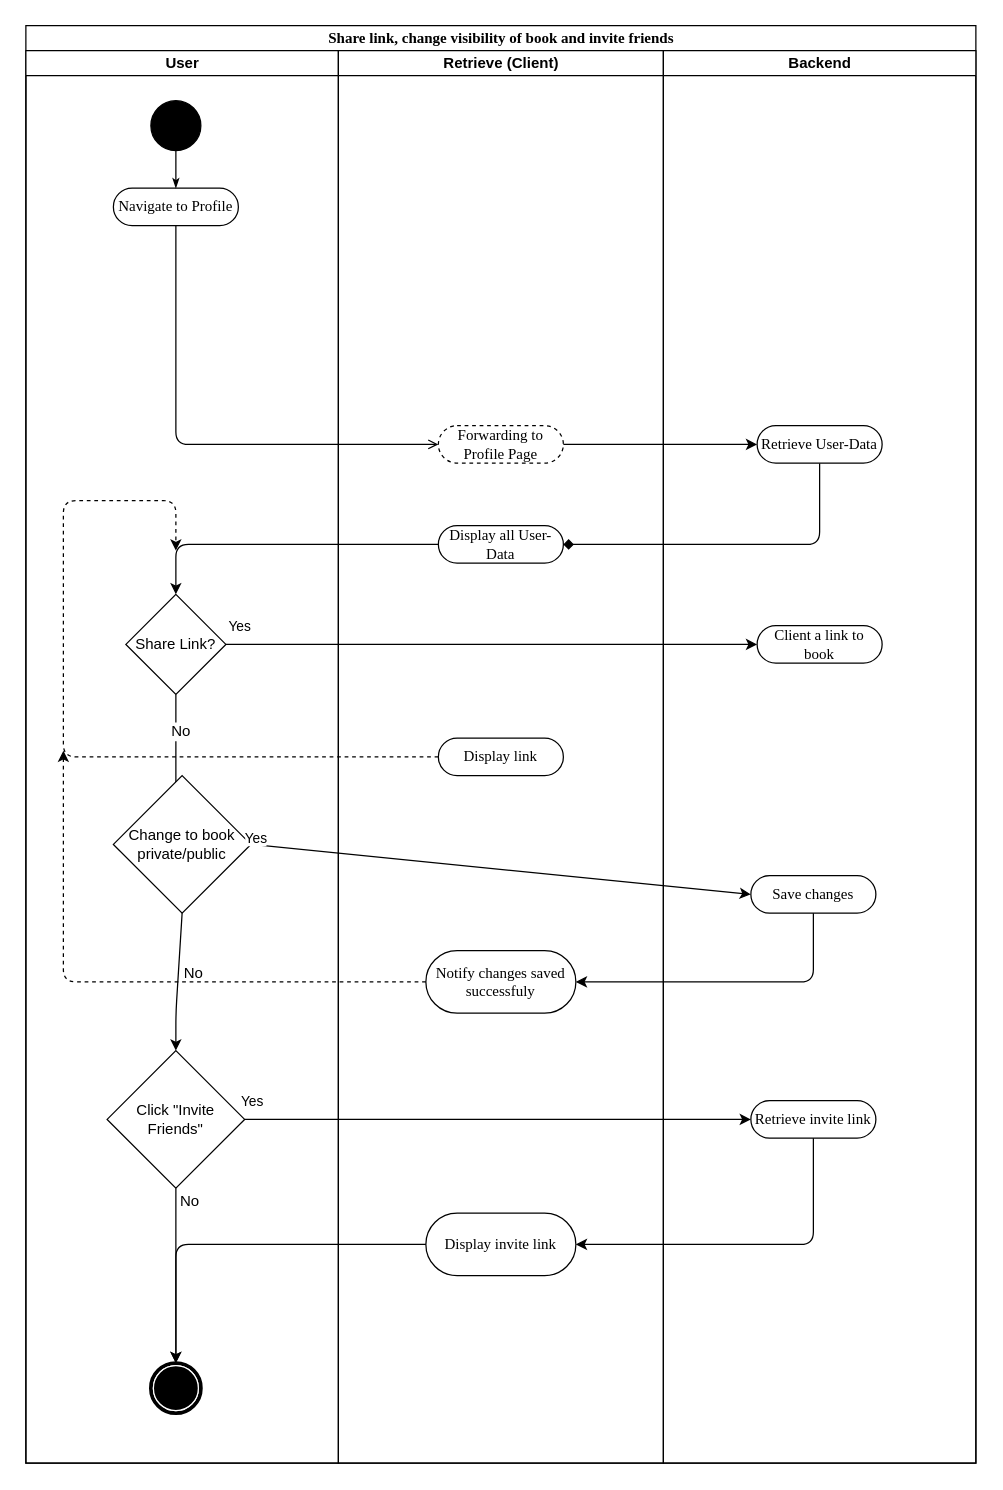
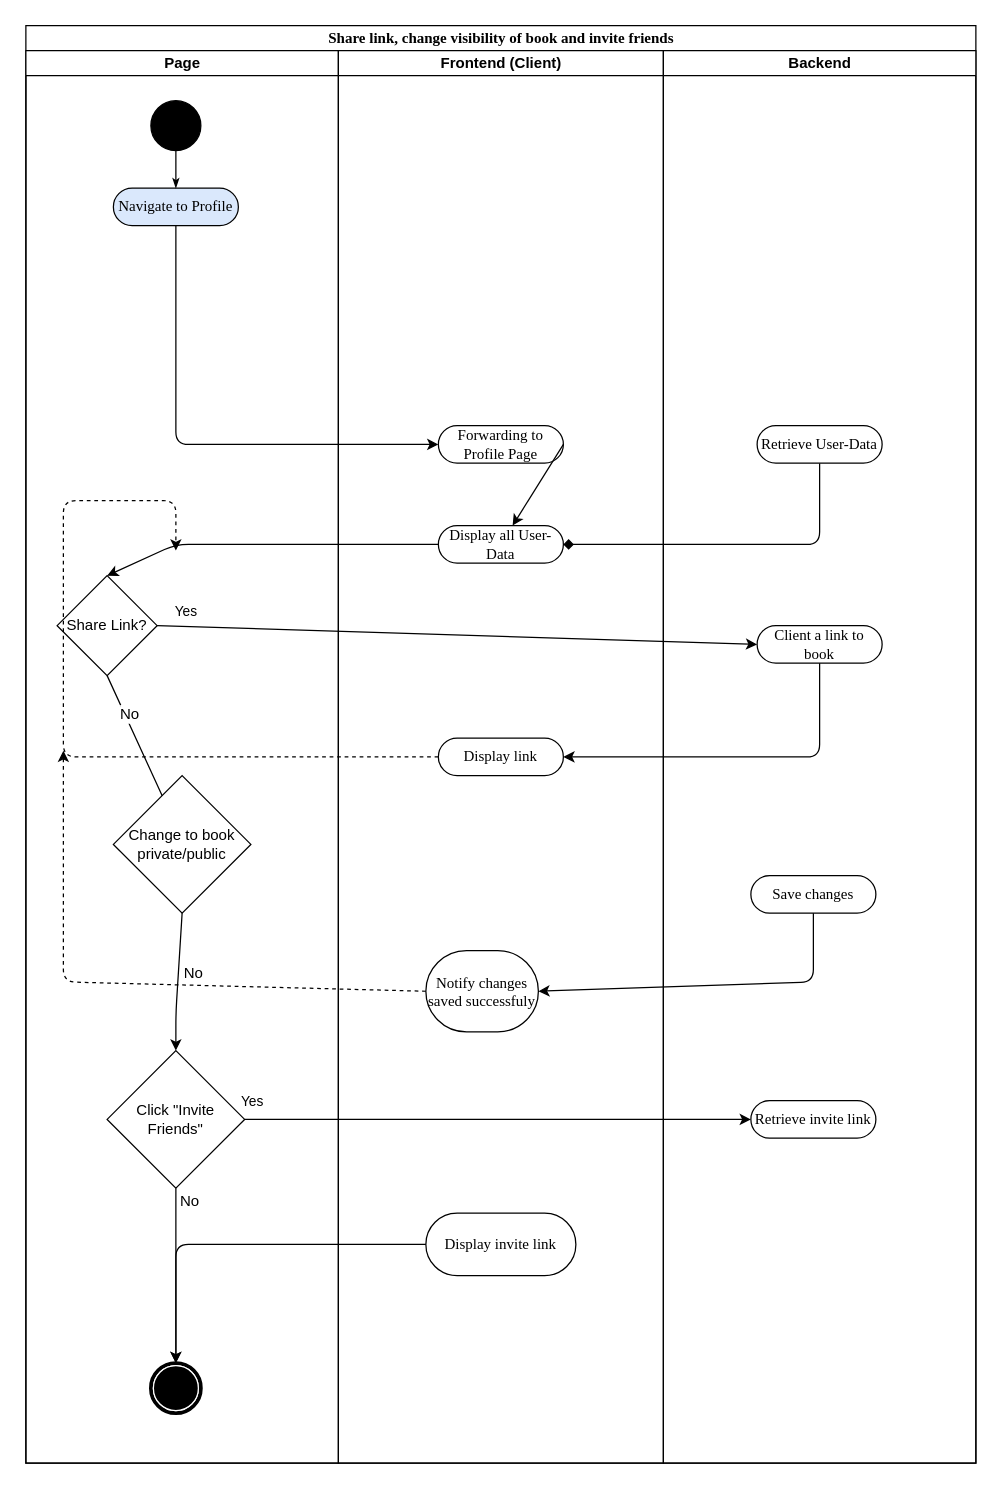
  <mxCell id="0" />
  <mxCell id="1" parent="0" />
  <mxCell id="2" value="Share link, change visibility of book and invite friends" style="swimlane;html=1;childLayout=stackLayout;startSize=20;rounded=0;shadow=0;comic=0;labelBackgroundColor=none;strokeColor=#000000;strokeWidth=1;fillColor=#ffffff;fontFamily=Verdana;fontSize=12;fontColor=#000000;align=center;" parent="1" vertex="1"><mxGeometry x="20" y="20" width="760" height="1150" as="geometry" /></mxCell>
- <mxCell id="3" value="User" style="swimlane;html=1;startSize=20;" parent="2" vertex="1"><mxGeometry y="20" width="250" height="1130" as="geometry" /></mxCell>
+ <mxCell id="3" value="Page" style="swimlane;html=1;startSize=20;" parent="2" vertex="1"><mxGeometry y="20" width="250" height="1130" as="geometry" /></mxCell>
  <mxCell id="4" value="" style="shape=mxgraph.bpmn.shape;html=1;verticalLabelPosition=bottom;labelBackgroundColor=#ffffff;verticalAlign=top;perimeter=ellipsePerimeter;outline=end;symbol=terminate;rounded=0;shadow=0;comic=0;strokeColor=#000000;strokeWidth=1;fillColor=#ffffff;fontFamily=Verdana;fontSize=12;fontColor=#000000;align=center;" parent="3" vertex="1"><mxGeometry x="100" y="1050" width="40" height="40" as="geometry" /></mxCell>
  <mxCell id="5" value="" style="ellipse;whiteSpace=wrap;html=1;rounded=0;shadow=0;comic=0;labelBackgroundColor=none;strokeColor=#000000;strokeWidth=1;fillColor=#000000;fontFamily=Verdana;fontSize=12;fontColor=#000000;align=center;" parent="3" vertex="1"><mxGeometry x="100" y="40" width="40" height="40" as="geometry" /></mxCell>
- <mxCell id="6" value="Navigate to Profile" style="rounded=1;whiteSpace=wrap;html=1;shadow=0;comic=0;labelBackgroundColor=none;strokeColor=#000000;strokeWidth=1;fillColor=#ffffff;fontFamily=Verdana;fontSize=12;fontColor=#000000;align=center;arcSize=50;" parent="3" vertex="1"><mxGeometry x="70" y="110" width="100" height="30" as="geometry" /></mxCell>
+ <mxCell id="6" value="Navigate to Profile" style="rounded=1;whiteSpace=wrap;html=1;shadow=0;comic=0;labelBackgroundColor=none;strokeColor=#000000;strokeWidth=1;fillColor=#dae8fc;fontFamily=Verdana;fontSize=12;fontColor=#000000;align=center;arcSize=50;" parent="3" vertex="1"><mxGeometry x="70" y="110" width="100" height="30" as="geometry" /></mxCell>
  <mxCell id="7" style="edgeStyle=orthogonalEdgeStyle;rounded=0;html=1;labelBackgroundColor=none;startArrow=none;startFill=0;startSize=5;endArrow=classicThin;endFill=1;endSize=5;jettySize=auto;orthogonalLoop=1;strokeColor=#000000;strokeWidth=1;fontFamily=Verdana;fontSize=12;fontColor=#000000;" parent="3" source="5" target="6" edge="1"><mxGeometry relative="1" as="geometry" /></mxCell>
- <mxCell id="8" value="Share Link?" style="rhombus;whiteSpace=wrap;html=1;" vertex="1" parent="3"><mxGeometry x="80" y="435" width="80" height="80" as="geometry" /></mxCell>
+ <mxCell id="8" value="Share Link?" style="rhombus;whiteSpace=wrap;html=1;" vertex="1" parent="3"><mxGeometry x="25" y="420" width="80" height="80" as="geometry" /></mxCell>
  <mxCell id="9" value="Click &quot;Invite Friends&quot;" style="rhombus;whiteSpace=wrap;html=1;" vertex="1" parent="3"><mxGeometry x="65" y="800" width="110" height="110" as="geometry" /></mxCell>
  <mxCell id="10" value="" style="endArrow=classic;html=1;exitX=0.5;exitY=1;exitDx=0;exitDy=0;entryX=0.5;entryY=0;entryDx=0;entryDy=0;" parent="3" source="8" target="12" edge="1"><mxGeometry width="50" height="50" relative="1" as="geometry"><mxPoint x="310" y="870" as="sourcePoint" /><mxPoint x="120" y="860" as="targetPoint" /><Array as="points"><mxPoint x="120" y="620" /></Array></mxGeometry></mxCell>
  <mxCell id="11" value="No" style="text;html=1;resizable=0;points=[];align=center;verticalAlign=middle;labelBackgroundColor=#ffffff;" parent="10" vertex="1" connectable="0"><mxGeometry x="-0.594" y="2" relative="1" as="geometry"><mxPoint x="1" as="offset" /></mxGeometry></mxCell>
  <mxCell id="12" value="Change to book private/public" style="rhombus;whiteSpace=wrap;html=1;" vertex="1" parent="3"><mxGeometry x="70" y="580" width="110" height="110" as="geometry" /></mxCell>
  <mxCell id="13" value="" style="endArrow=classic;html=1;exitX=0.5;exitY=1;exitDx=0;exitDy=0;entryX=0.5;entryY=0;entryDx=0;entryDy=0;" edge="1" parent="3" source="12" target="9"><mxGeometry width="50" height="50" relative="1" as="geometry"><mxPoint x="130" y="525" as="sourcePoint" /><mxPoint x="190" y="850" as="targetPoint" /><Array as="points"><mxPoint x="120" y="770" /></Array></mxGeometry></mxCell>
  <mxCell id="14" value="No" style="text;html=1;resizable=0;points=[];align=center;verticalAlign=middle;labelBackgroundColor=#ffffff;" vertex="1" connectable="0" parent="13"><mxGeometry x="-0.594" y="2" relative="1" as="geometry"><mxPoint x="8" y="25.81" as="offset" /></mxGeometry></mxCell>
  <mxCell id="15" value="" style="endArrow=classic;html=1;exitX=0.5;exitY=1;exitDx=0;exitDy=0;entryX=0.5;entryY=0;entryDx=0;entryDy=0;" edge="1" parent="3" source="9" target="4"><mxGeometry width="50" height="50" relative="1" as="geometry"><mxPoint x="130" y="740" as="sourcePoint" /><mxPoint x="130" y="810" as="targetPoint" /><Array as="points" /></mxGeometry></mxCell>
  <mxCell id="16" value="No" style="text;html=1;resizable=0;points=[];align=center;verticalAlign=middle;labelBackgroundColor=#ffffff;" vertex="1" connectable="0" parent="15"><mxGeometry x="-0.594" y="2" relative="1" as="geometry"><mxPoint x="8" y="-18.0" as="offset" /></mxGeometry></mxCell>
  <mxCell id="17" value="" style="endArrow=classic;html=1;exitX=0;exitY=0.5;exitDx=0;exitDy=0;entryX=0.5;entryY=0;entryDx=0;entryDy=0;" parent="2" source="22" target="8" edge="1"><mxGeometry width="50" height="50" relative="1" as="geometry"><mxPoint x="370" y="560" as="sourcePoint" /><mxPoint x="180" y="415" as="targetPoint" /><Array as="points"><mxPoint x="120" y="415" /></Array></mxGeometry></mxCell>
  <mxCell id="18" value="" style="endArrow=diamond;html=1;exitX=0.5;exitY=1;exitDx=0;exitDy=0;entryX=1;entryY=0.5;entryDx=0;entryDy=0;" parent="2" source="27" target="22" edge="1"><mxGeometry width="50" height="50" relative="1" as="geometry"><mxPoint x="645" y="450" as="sourcePoint" /><mxPoint x="680" y="440" as="targetPoint" /><Array as="points"><mxPoint x="635" y="415" /></Array></mxGeometry></mxCell>
- <mxCell id="19" value="Retrieve (Client)" style="swimlane;html=1;startSize=20;" parent="2" vertex="1"><mxGeometry x="250" y="20" width="260" height="1130" as="geometry" /></mxCell>
+ <mxCell id="19" value="Frontend (Client)" style="swimlane;html=1;startSize=20;" parent="2" vertex="1"><mxGeometry x="250" y="20" width="260" height="1130" as="geometry" /></mxCell>
  <mxCell id="20" value="Display link" style="rounded=1;whiteSpace=wrap;html=1;shadow=0;comic=0;labelBackgroundColor=none;strokeColor=#000000;strokeWidth=1;fillColor=#ffffff;fontFamily=Verdana;fontSize=12;fontColor=#000000;align=center;arcSize=50;" parent="19" vertex="1"><mxGeometry x="80" y="550" width="100" height="30" as="geometry" /></mxCell>
- <mxCell id="21" value="Forwarding to Profile Page" style="rounded=1;whiteSpace=wrap;html=1;shadow=0;comic=0;labelBackgroundColor=none;strokeColor=#000000;strokeWidth=1;fillColor=#ffffff;fontFamily=Verdana;fontSize=12;fontColor=#000000;align=center;arcSize=50;dashed=1;" parent="19" vertex="1"><mxGeometry x="80" y="300" width="100" height="30" as="geometry" /></mxCell>
+ <mxCell id="21" value="Forwarding to Profile Page" style="rounded=1;whiteSpace=wrap;html=1;shadow=0;comic=0;labelBackgroundColor=none;strokeColor=#000000;strokeWidth=1;fillColor=#ffffff;fontFamily=Verdana;fontSize=12;fontColor=#000000;align=center;arcSize=50;" parent="19" vertex="1"><mxGeometry x="80" y="300" width="100" height="30" as="geometry" /></mxCell>
  <mxCell id="22" value="Display all User-Data" style="rounded=1;whiteSpace=wrap;html=1;shadow=0;comic=0;labelBackgroundColor=none;strokeColor=#000000;strokeWidth=1;fillColor=#ffffff;fontFamily=Verdana;fontSize=12;fontColor=#000000;align=center;arcSize=50;" parent="19" vertex="1"><mxGeometry x="80" y="380" width="100" height="30" as="geometry" /></mxCell>
- <mxCell id="23" value="Notify changes saved successfuly" style="rounded=1;whiteSpace=wrap;html=1;shadow=0;comic=0;labelBackgroundColor=none;strokeColor=#000000;strokeWidth=1;fillColor=#ffffff;fontFamily=Verdana;fontSize=12;fontColor=#000000;align=center;arcSize=50;" parent="19" vertex="1"><mxGeometry x="70" y="720" width="120" height="50" as="geometry" /></mxCell>
+ <mxCell id="23" value="Notify changes saved successfuly" style="rounded=1;whiteSpace=wrap;html=1;shadow=0;comic=0;labelBackgroundColor=none;strokeColor=#000000;strokeWidth=1;fillColor=#ffffff;fontFamily=Verdana;fontSize=12;fontColor=#000000;align=center;arcSize=50;" parent="19" vertex="1"><mxGeometry x="70" y="720" width="90" height="65" as="geometry" /></mxCell>
  <mxCell id="24" value="Display invite link" style="rounded=1;whiteSpace=wrap;html=1;shadow=0;comic=0;labelBackgroundColor=none;strokeColor=#000000;strokeWidth=1;fillColor=#ffffff;fontFamily=Verdana;fontSize=12;fontColor=#000000;align=center;arcSize=50;" vertex="1" parent="19"><mxGeometry x="70" y="930" width="120" height="50" as="geometry" /></mxCell>
  <mxCell id="25" value="Backend" style="swimlane;html=1;startSize=20;" parent="2" vertex="1"><mxGeometry x="510" y="20" width="250" height="1130" as="geometry" /></mxCell>
  <mxCell id="26" value="Retrieve invite link" style="rounded=1;whiteSpace=wrap;html=1;shadow=0;comic=0;labelBackgroundColor=none;strokeColor=#000000;strokeWidth=1;fillColor=#ffffff;fontFamily=Verdana;fontSize=12;fontColor=#000000;align=center;arcSize=50;" vertex="1" parent="25"><mxGeometry x="70" y="840" width="100" height="30" as="geometry" /></mxCell>
  <mxCell id="27" value="Retrieve User-Data" style="rounded=1;whiteSpace=wrap;html=1;shadow=0;comic=0;labelBackgroundColor=none;strokeColor=#000000;strokeWidth=1;fillColor=#ffffff;fontFamily=Verdana;fontSize=12;fontColor=#000000;align=center;arcSize=50;" parent="25" vertex="1"><mxGeometry x="75" y="300" width="100" height="30" as="geometry" /></mxCell>
  <mxCell id="28" value="Save changes" style="rounded=1;whiteSpace=wrap;html=1;shadow=0;comic=0;labelBackgroundColor=none;strokeColor=#000000;strokeWidth=1;fillColor=#ffffff;fontFamily=Verdana;fontSize=12;fontColor=#000000;align=center;arcSize=50;" parent="25" vertex="1"><mxGeometry x="70" y="660" width="100" height="30" as="geometry" /></mxCell>
  <mxCell id="29" value="Client a link to book" style="rounded=1;whiteSpace=wrap;html=1;shadow=0;comic=0;labelBackgroundColor=none;strokeColor=#000000;strokeWidth=1;fillColor=#ffffff;fontFamily=Verdana;fontSize=12;fontColor=#000000;align=center;arcSize=50;" parent="25" vertex="1"><mxGeometry x="75" y="460" width="100" height="30" as="geometry" /></mxCell>
- <mxCell id="30" value="" style="endArrow=classic;html=1;exitX=1;exitY=0.5;exitDx=0;exitDy=0;entryX=0;entryY=0.5;entryDx=0;entryDy=0;" parent="2" source="21" target="27" edge="1"><mxGeometry width="50" height="50" relative="1" as="geometry"><mxPoint x="370" y="290" as="sourcePoint" /><mxPoint x="420" y="240" as="targetPoint" /></mxGeometry></mxCell>
- <mxCell id="31" value="" style="endArrow=open;html=1;exitX=0.5;exitY=1;exitDx=0;exitDy=0;entryX=0;entryY=0.5;entryDx=0;entryDy=0;" parent="2" source="6" target="21" edge="1"><mxGeometry width="50" height="50" relative="1" as="geometry"><mxPoint x="120" y="290" as="sourcePoint" /><mxPoint x="350" y="120" as="targetPoint" /><Array as="points"><mxPoint x="120" y="335" /></Array></mxGeometry></mxCell>
+ <mxCell id="30" value="" style="endArrow=classic;html=1;exitX=1;exitY=0.5;exitDx=0;exitDy=0;" parent="2" source="21" target="22" edge="1"><mxGeometry width="50" height="50" relative="1" as="geometry"><mxPoint x="370" y="290" as="sourcePoint" /><mxPoint x="420" y="240" as="targetPoint" /></mxGeometry></mxCell>
+ <mxCell id="31" value="" style="endArrow=classic;html=1;exitX=0.5;exitY=1;exitDx=0;exitDy=0;entryX=0;entryY=0.5;entryDx=0;entryDy=0;" parent="2" source="6" target="21" edge="1"><mxGeometry width="50" height="50" relative="1" as="geometry"><mxPoint x="120" y="290" as="sourcePoint" /><mxPoint x="350" y="120" as="targetPoint" /><Array as="points"><mxPoint x="120" y="335" /></Array></mxGeometry></mxCell>
  <mxCell id="32" value="" style="endArrow=classic;html=1;exitX=1;exitY=0.5;exitDx=0;exitDy=0;entryX=0;entryY=0.5;entryDx=0;entryDy=0;" parent="2" source="8" target="29" edge="1"><mxGeometry width="50" height="50" relative="1" as="geometry"><mxPoint x="130" y="430" as="sourcePoint" /><mxPoint x="90" y="570" as="targetPoint" /><Array as="points" /></mxGeometry></mxCell>
  <mxCell id="33" value="Yes" style="edgeLabel;html=1;align=center;verticalAlign=middle;resizable=0;points=[];" vertex="1" connectable="0" parent="32"><mxGeometry x="-0.531" y="-2" relative="1" as="geometry"><mxPoint x="-90" y="-17" as="offset" /></mxGeometry></mxCell>
- <mxCell id="35" value="" style="endArrow=classic;html=1;exitX=1;exitY=0.5;exitDx=0;exitDy=0;entryX=0;entryY=0.5;entryDx=0;entryDy=0;" edge="1" parent="2" source="12" target="28"><mxGeometry width="50" height="50" relative="1" as="geometry"><mxPoint x="180" y="515" as="sourcePoint" /><mxPoint x="605" y="515" as="targetPoint" /><Array as="points" /></mxGeometry></mxCell>
- <mxCell id="36" value="Yes" style="edgeLabel;html=1;align=center;verticalAlign=middle;resizable=0;points=[];" vertex="1" connectable="0" parent="35"><mxGeometry x="-0.531" y="-2" relative="1" as="geometry"><mxPoint x="-90" y="-17" as="offset" /></mxGeometry></mxCell>
+ <mxCell id="34" value="" style="endArrow=classic;html=1;exitX=0.5;exitY=1;exitDx=0;exitDy=0;entryX=1;entryY=0.5;entryDx=0;entryDy=0;" parent="2" source="29" target="20" edge="1"><mxGeometry width="50" height="50" relative="1" as="geometry"><mxPoint x="320" y="750" as="sourcePoint" /><mxPoint x="635" y="610" as="targetPoint" /><Array as="points"><mxPoint x="635" y="585" /></Array></mxGeometry></mxCell>
  <mxCell id="37" value="" style="endArrow=classic;html=1;entryX=1;entryY=0.5;entryDx=0;entryDy=0;exitX=0.5;exitY=1;exitDx=0;exitDy=0;" parent="2" source="28" target="23" edge="1"><mxGeometry width="50" height="50" relative="1" as="geometry"><mxPoint y="1220" as="sourcePoint" /><mxPoint x="50" y="1170" as="targetPoint" /><Array as="points"><mxPoint x="630" y="765" /></Array></mxGeometry></mxCell>
  <mxCell id="38" value="" style="endArrow=classic;html=1;exitX=1;exitY=0.5;exitDx=0;exitDy=0;entryX=0;entryY=0.5;entryDx=0;entryDy=0;" edge="1" parent="2" source="9" target="26"><mxGeometry width="50" height="50" relative="1" as="geometry"><mxPoint x="185" y="705" as="sourcePoint" /><mxPoint x="590" y="705" as="targetPoint" /><Array as="points" /></mxGeometry></mxCell>
  <mxCell id="39" value="Yes" style="edgeLabel;html=1;align=center;verticalAlign=middle;resizable=0;points=[];" vertex="1" connectable="0" parent="38"><mxGeometry x="-0.531" y="-2" relative="1" as="geometry"><mxPoint x="-90" y="-17" as="offset" /></mxGeometry></mxCell>
- <mxCell id="40" value="" style="endArrow=classic;html=1;entryX=1;entryY=0.5;entryDx=0;entryDy=0;exitX=0.5;exitY=1;exitDx=0;exitDy=0;" edge="1" parent="2" source="26" target="24"><mxGeometry width="50" height="50" relative="1" as="geometry"><mxPoint x="640" y="720" as="sourcePoint" /><mxPoint x="450" y="775" as="targetPoint" /><Array as="points"><mxPoint x="630" y="975" /></Array></mxGeometry></mxCell>
  <mxCell id="41" value="" style="endArrow=classic;html=1;entryX=0.5;entryY=0;entryDx=0;entryDy=0;exitX=0;exitY=0.5;exitDx=0;exitDy=0;" edge="1" parent="2" source="24" target="4"><mxGeometry width="50" height="50" relative="1" as="geometry"><mxPoint x="640" y="900" as="sourcePoint" /><mxPoint x="450" y="985" as="targetPoint" /><Array as="points"><mxPoint x="120" y="975" /></Array></mxGeometry></mxCell>
  <mxCell id="42" value="" style="endArrow=classic;html=1;exitX=0;exitY=0.5;exitDx=0;exitDy=0;dashed=1;" edge="1" parent="1" source="20"><mxGeometry width="50" height="50" relative="1" as="geometry"><mxPoint x="380" y="630" as="sourcePoint" /><mxPoint x="140" y="440" as="targetPoint" /><Array as="points"><mxPoint x="50" y="605" /><mxPoint x="50" y="400" /><mxPoint x="140" y="400" /></Array></mxGeometry></mxCell>
  <mxCell id="43" value="" style="endArrow=classic;html=1;dashed=1;exitX=0;exitY=0.5;exitDx=0;exitDy=0;" edge="1" parent="1" source="23"><mxGeometry width="50" height="50" relative="1" as="geometry"><mxPoint x="380" y="830" as="sourcePoint" /><mxPoint x="50" y="600" as="targetPoint" /><Array as="points"><mxPoint x="50" y="785" /></Array></mxGeometry></mxCell>
